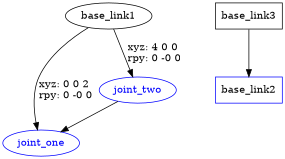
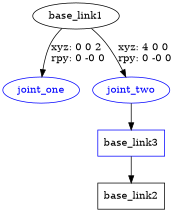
  digraph {
    node [shape=ellipse]
    n1 [label=base_link1]
    joint_one [color=blue fontcolor=blue]
    joint_two [color=blue fontcolor=blue]
-   n4 [label=base_link3 shape=box]
-   n5 [label=base_link2 shape=box color=blue]
+   n4 [label=base_link3 shape=box color=blue]
+   n5 [label=base_link2 shape=box]
    n1 -> joint_one [label="xyz: 0 0 2 \nrpy: 0 -0 0"]
    n1 -> joint_two [label="xyz: 4 0 0 \nrpy: 0 -0 0"]
-   joint_two -> joint_one
+   joint_two -> n4
    n4 -> n5
  }
